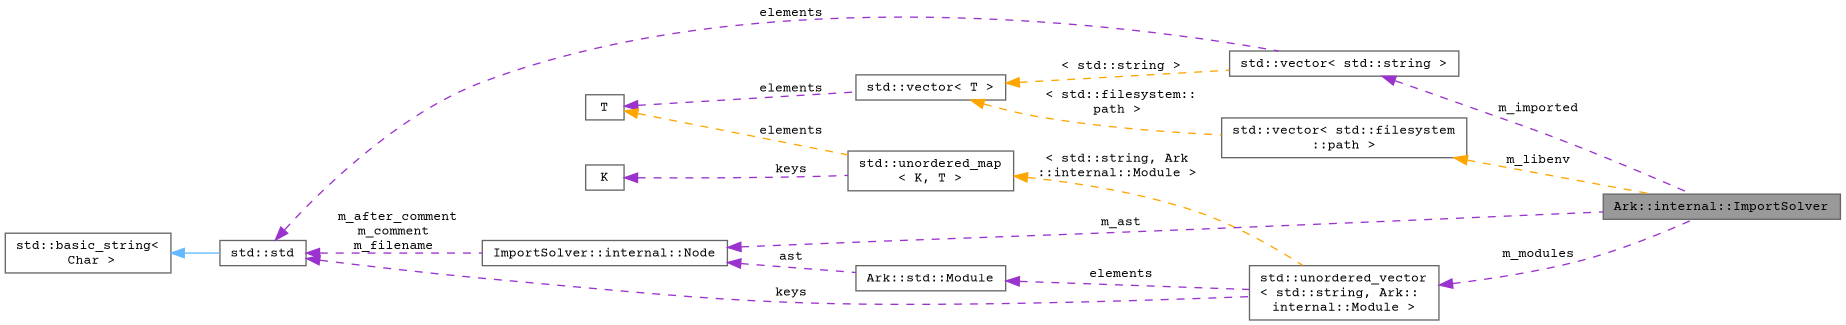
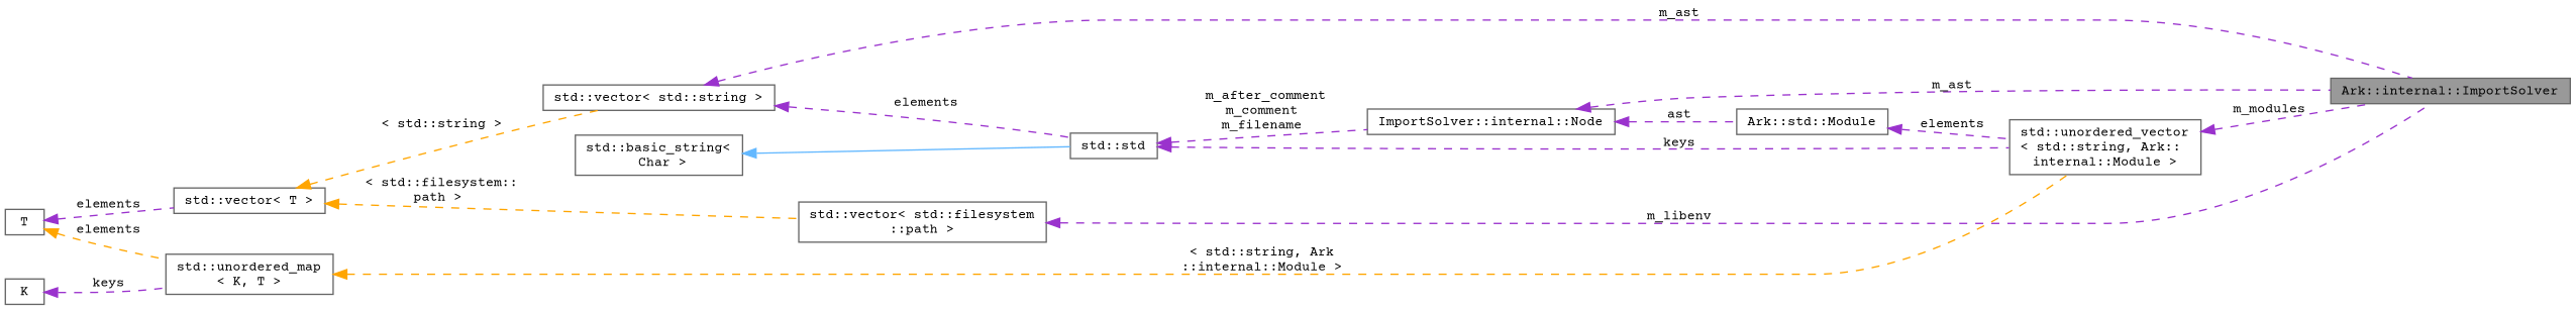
  digraph {
    fontname="Courier Prime"
    rankdir=LR
    node [color=gray40 fillcolor=white fontname="Courier Prime" fontsize=10 shape=box style=filled]
    edge [color=darkorchid3 dir=back fontname="Courier Prime" fontsize=10 labelfontname=Helvetica labelfontsize=10 style=dashed]
    n1 [fillcolor=grey60 fontcolor=black height=0.2 label="Ark::internal::ImportSolver" width=0.4]
    n2 [height=0.2 label="std::vector\< std::filesystem\l::path \>" width=0.4]
    n3 [height=0.2 label="std::vector\< T \>" width=0.4]
    n4 [height=0.2 label="std::vector\< std::string \>" width=0.4]
    n5 [height=0.2 label=T width=0.4]
    n6 [height=0.2 label="std::unordered_map\l\< K, T \>" width=0.4]
    n7 [height=0.2 label="std::unordered_vector\l\< std::string, Ark::\linternal::Module \>" width=0.4]
    n8 [height=0.2 label="ImportSolver::internal::Node" width=0.4]
    n9 [height=0.2 label="Ark::std::Module" width=0.4]
    n10 [height=0.2 label="std::std" width=0.4]
    n11 [height=0.2 label="std::basic_string\<\l Char \>" width=0.4]
    n12 [height=0.2 label=K width=0.4]
-   n2 -> n1 [color=orange label=" m_libenv"]
+   n2 -> n1 [label=" m_libenv"]
    n3 -> n2 [color=orange label=" \< std::filesystem::\lpath \>"]
    n3 -> n4 [color=orange label=" \< std::string \>"]
-   n4 -> n1 [label=" m_imported"]
+   n4 -> n1 [label=" m_ast"]
    n5 -> n3 [label=" elements"]
    n5 -> n6 [color=orange label=" elements"]
    n6 -> n7 [color=orange label=" \< std::string, Ark\l::internal::Module \>"]
    n7 -> n1 [label=" m_modules"]
    n8 -> n1 [label=" m_ast"]
    n8 -> n9 [label=" ast"]
    n9 -> n7 [label=" elements"]
-   n10 -> n4 [label=" elements"]
+   n4 -> n10 [label=" elements"]
    n10 -> n7 [label=" keys"]
    n10 -> n8 [label=" m_after_comment\nm_comment\nm_filename"]
    n11 -> n10 [color=steelblue1 style=solid]
    n12 -> n6 [label=" keys"]
  }
